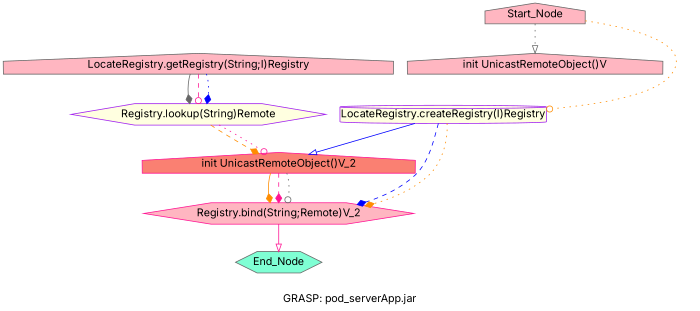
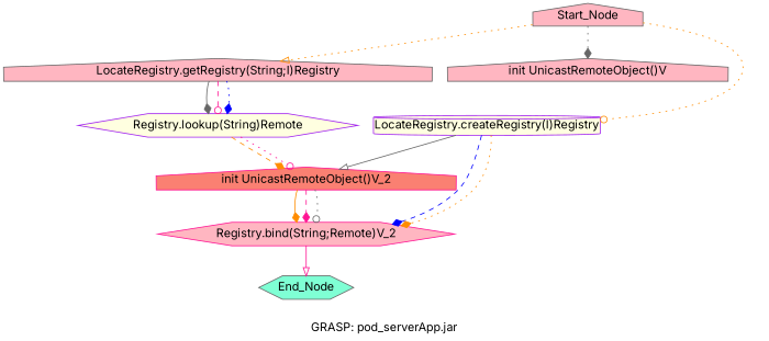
  digraph {
    fontname=Inter
    label="GRASP: pod_serverApp.jar"
    node [color=gray40 fillcolor=lightpink fontname=Inter margin=0.02 shape=house style=filled]
    edge [arrowhead=diamond color=darkorange fontname=Inter style=dotted]
    Start_Node [height=0 width=0]
    "LocateRegistry.getRegistry(String;I)Registry" [height=0 width=0]
    "init UnicastRemoteObject()V" [height=0 width=0]
    "LocateRegistry.createRegistry(I)Registry" [color=purple fillcolor=lightyellow height=0 shape=cylinder width=0]
    "Registry.lookup(String)Remote" [color=purple fillcolor=lightyellow height=0 shape=hexagon width=0]
    "init UnicastRemoteObject()V_2" [color=deeppink fillcolor=salmon height=0 width=0]
    "Registry.bind(String;Remote)V_2" [color=deeppink height=0 shape=hexagon width=0]
    End_Node [fillcolor=aquamarine height=0 shape=hexagon width=0]
-   Start_Node -> "init UnicastRemoteObject()V" [arrowhead=onormal color=gray40]
+   Start_Node -> "LocateRegistry.getRegistry(String;I)Registry" [arrowhead=onormal]
+   Start_Node -> "init UnicastRemoteObject()V" [color=gray40]
    Start_Node -> "LocateRegistry.createRegistry(I)Registry" [arrowhead=odot]
    "LocateRegistry.getRegistry(String;I)Registry" -> "Registry.lookup(String)Remote" [color=gray40 style=solid]
    "LocateRegistry.getRegistry(String;I)Registry" -> "Registry.lookup(String)Remote" [arrowhead=odot color=deeppink style=dashed]
    "LocateRegistry.getRegistry(String;I)Registry" -> "Registry.lookup(String)Remote" [color=blue]
-   "LocateRegistry.createRegistry(I)Registry" -> "init UnicastRemoteObject()V_2" [arrowhead=onormal color=blue style=solid]
+   "LocateRegistry.createRegistry(I)Registry" -> "init UnicastRemoteObject()V_2" [arrowhead=onormal color=gray40 style=solid]
    "LocateRegistry.createRegistry(I)Registry" -> "Registry.bind(String;Remote)V_2" [color=blue style=dashed]
    "LocateRegistry.createRegistry(I)Registry" -> "Registry.bind(String;Remote)V_2"
    "Registry.lookup(String)Remote" -> "init UnicastRemoteObject()V_2" [style=dashed]
    "Registry.lookup(String)Remote" -> "init UnicastRemoteObject()V_2" [arrowhead=odot color=deeppink]
    "init UnicastRemoteObject()V_2" -> "Registry.bind(String;Remote)V_2" [style=solid]
    "init UnicastRemoteObject()V_2" -> "Registry.bind(String;Remote)V_2" [color=deeppink style=dashed]
    "init UnicastRemoteObject()V_2" -> "Registry.bind(String;Remote)V_2" [arrowhead=odot color=gray40]
    "Registry.bind(String;Remote)V_2" -> End_Node [arrowhead=onormal color=deeppink style=solid]
  }
